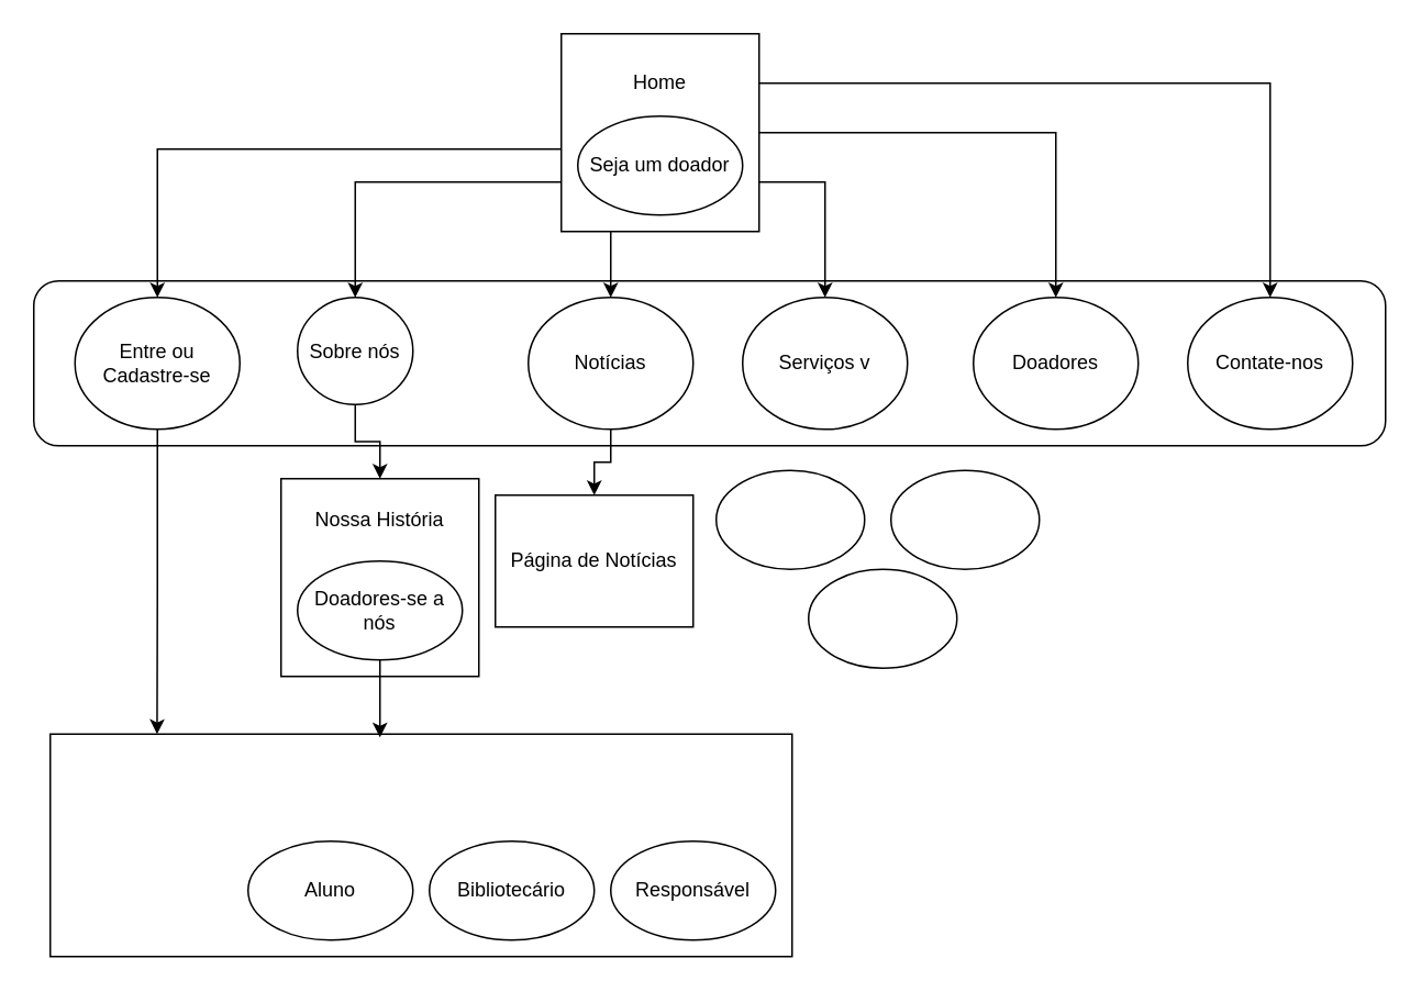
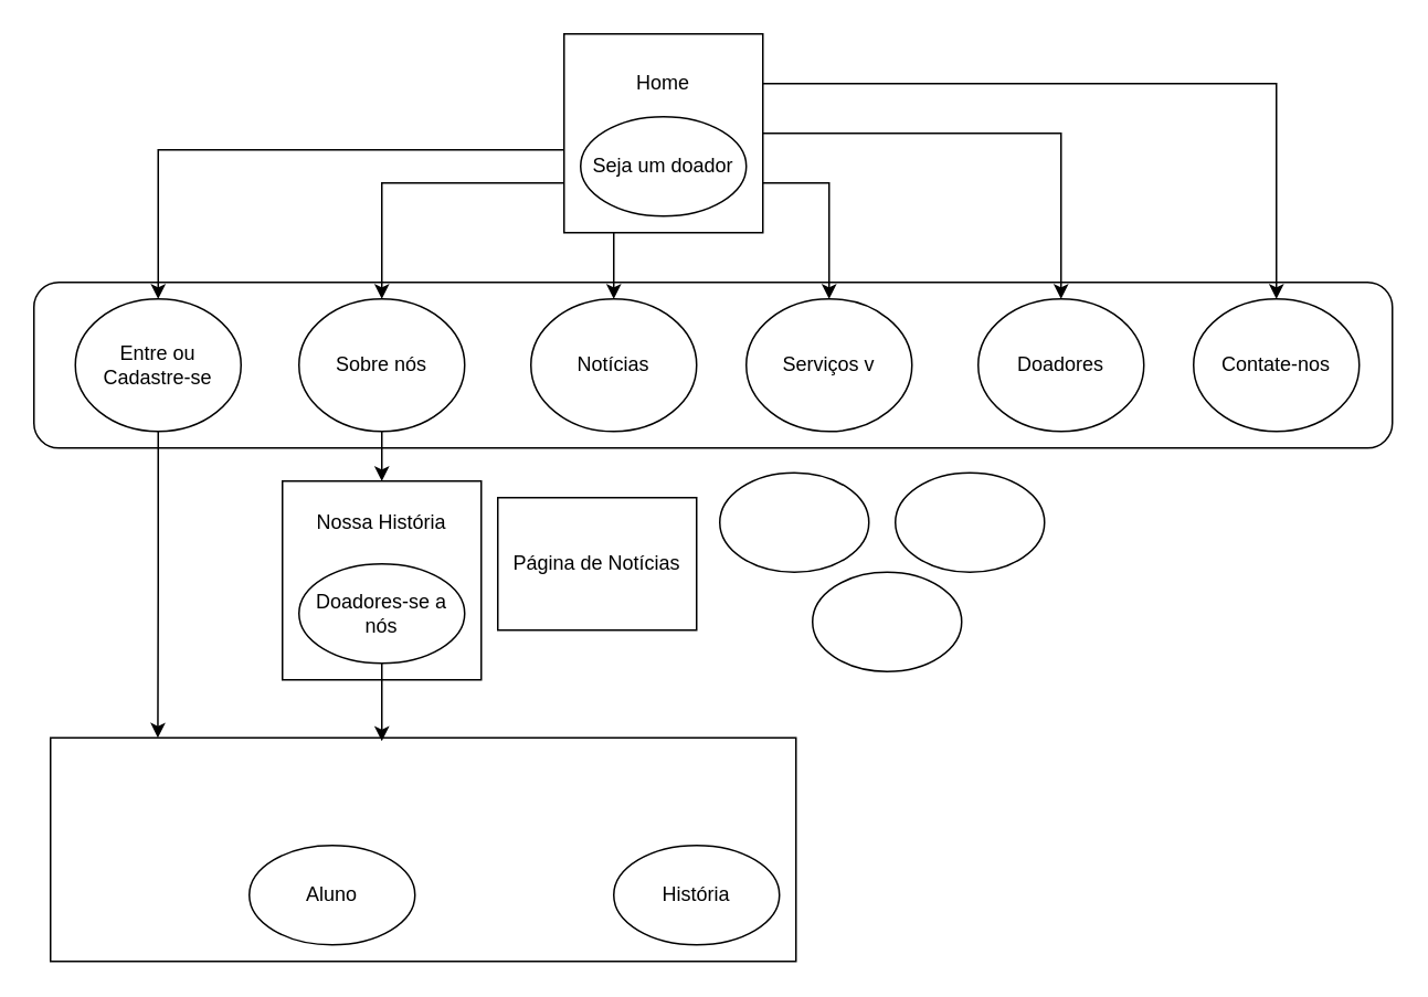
  <mxCell id="0" />
  <mxCell id="1" parent="0" />
  <mxCell id="2" value="" style="rounded=1;whiteSpace=wrap;html=1;" vertex="1" parent="1"><mxGeometry y="170" width="820" height="100" as="geometry" x="20" /></mxCell>
  <mxCell id="3" style="edgeStyle=orthogonalEdgeStyle;rounded=0;orthogonalLoop=1;jettySize=auto;html=1;exitX=0;exitY=0.75;exitDx=0;exitDy=0;" edge="1" parent="1" source="8" target="15"><mxGeometry relative="1" as="geometry" /></mxCell>
  <mxCell id="4" style="edgeStyle=orthogonalEdgeStyle;rounded=0;orthogonalLoop=1;jettySize=auto;html=1;exitX=0.25;exitY=1;exitDx=0;exitDy=0;" edge="1" parent="1" source="8" target="13"><mxGeometry relative="1" as="geometry" /></mxCell>
  <mxCell id="5" style="edgeStyle=orthogonalEdgeStyle;rounded=0;orthogonalLoop=1;jettySize=auto;html=1;exitX=1;exitY=0.75;exitDx=0;exitDy=0;" edge="1" parent="1" source="8" target="18"><mxGeometry relative="1" as="geometry" /></mxCell>
  <mxCell id="6" style="edgeStyle=orthogonalEdgeStyle;rounded=0;orthogonalLoop=1;jettySize=auto;html=1;exitX=1;exitY=0.25;exitDx=0;exitDy=0;" edge="1" parent="1" source="8" target="20"><mxGeometry relative="1" as="geometry" /></mxCell>
  <mxCell id="7" style="edgeStyle=orthogonalEdgeStyle;rounded=0;orthogonalLoop=1;jettySize=auto;html=1;exitX=1;exitY=0.5;exitDx=0;exitDy=0;entryX=0.5;entryY=0;entryDx=0;entryDy=0;" edge="1" parent="1" source="8" target="19"><mxGeometry relative="1" as="geometry" /></mxCell>
  <mxCell id="8" value="" style="rounded=0;whiteSpace=wrap;html=1;" vertex="1" parent="1"><mxGeometry x="340" y="20" width="120" height="120" as="geometry" /></mxCell>
  <mxCell id="9" value="Home" style="text;html=1;align=center;verticalAlign=middle;whiteSpace=wrap;rounded=0;" vertex="1" parent="1"><mxGeometry x="370" y="35" width="60" height="30" as="geometry" /></mxCell>
  <mxCell id="10" value="" style="rounded=0;whiteSpace=wrap;html=1;" vertex="1" parent="1"><mxGeometry x="30" y="445" width="450" height="135" as="geometry" /></mxCell>
  <mxCell id="11" value="Entre ou Cadastre-se" style="ellipse;whiteSpace=wrap;html=1;" vertex="1" parent="1"><mxGeometry x="45" y="180" width="100" height="80" as="geometry" /></mxCell>
- <mxCell id="12" style="edgeStyle=orthogonalEdgeStyle;rounded=0;orthogonalLoop=1;jettySize=auto;html=1;exitX=0.5;exitY=1;exitDx=0;exitDy=0;entryX=0.5;entryY=0;entryDx=0;entryDy=0;" edge="1" parent="1" source="13" target="30"><mxGeometry relative="1" as="geometry" /></mxCell>
  <mxCell id="13" value="Notícias" style="ellipse;whiteSpace=wrap;html=1;" vertex="1" parent="1"><mxGeometry x="320" y="180" width="100" height="80" as="geometry" /></mxCell>
  <mxCell id="14" style="edgeStyle=orthogonalEdgeStyle;rounded=0;orthogonalLoop=1;jettySize=auto;html=1;exitX=0.5;exitY=1;exitDx=0;exitDy=0;entryX=0.5;entryY=0;entryDx=0;entryDy=0;" edge="1" parent="1" source="15" target="22"><mxGeometry relative="1" as="geometry" /></mxCell>
- <mxCell id="15" value="Sobre nós" style="ellipse;whiteSpace=wrap;html=1;" vertex="1" parent="1"><mxGeometry x="180" y="180" width="70" height="65" as="geometry" /></mxCell>
+ <mxCell id="15" value="Sobre nós" style="ellipse;whiteSpace=wrap;html=1;" vertex="1" parent="1"><mxGeometry x="180" y="180" width="100" height="80" as="geometry" /></mxCell>
  <mxCell id="16" style="edgeStyle=orthogonalEdgeStyle;rounded=0;orthogonalLoop=1;jettySize=auto;html=1;exitX=0.5;exitY=1;exitDx=0;exitDy=0;" edge="1" parent="1" source="9" target="9"><mxGeometry relative="1" as="geometry" /></mxCell>
  <mxCell id="17" value="Seja um doador" style="ellipse;whiteSpace=wrap;html=1;" vertex="1" parent="1"><mxGeometry x="350" y="70" width="100" height="60" as="geometry" /></mxCell>
  <mxCell id="18" value="Serviços v" style="ellipse;whiteSpace=wrap;html=1;" vertex="1" parent="1"><mxGeometry x="450" y="180" width="100" height="80" as="geometry" /></mxCell>
  <mxCell id="19" value="Doadores" style="ellipse;whiteSpace=wrap;html=1;" vertex="1" parent="1"><mxGeometry x="590" y="180" width="100" height="80" as="geometry" /></mxCell>
  <mxCell id="20" value="Contate-nos" style="ellipse;whiteSpace=wrap;html=1;" vertex="1" parent="1"><mxGeometry x="720" y="180" width="100" height="80" as="geometry" /></mxCell>
  <mxCell id="21" value="" style="endArrow=classic;html=1;rounded=0;entryX=0.5;entryY=0;entryDx=0;entryDy=0;" edge="1" parent="1" target="11"><mxGeometry width="50" height="50" relative="1" as="geometry"><mxPoint x="340" y="90" as="sourcePoint" /><mxPoint x="480" y="150" as="targetPoint" /><Array as="points"><mxPoint x="330" y="90" /><mxPoint x="300" y="90" /><mxPoint x="95" y="90" /></Array></mxGeometry></mxCell>
  <mxCell id="22" value="" style="rounded=0;whiteSpace=wrap;html=1;" vertex="1" parent="1"><mxGeometry x="170" y="290" width="120" height="120" as="geometry" /></mxCell>
  <mxCell id="23" value="Doadores-se a nós" style="ellipse;whiteSpace=wrap;html=1;" vertex="1" parent="1"><mxGeometry x="180" y="340" width="100" height="60" as="geometry" /></mxCell>
  <mxCell id="24" value="Nossa História" style="text;html=1;align=center;verticalAlign=middle;whiteSpace=wrap;rounded=0;" vertex="1" parent="1"><mxGeometry x="185" y="300" width="90" height="30" as="geometry" /></mxCell>
  <mxCell id="25" value="Aluno" style="ellipse;whiteSpace=wrap;html=1;" vertex="1" parent="1"><mxGeometry x="150" y="510" width="100" height="60" as="geometry" /></mxCell>
- <mxCell id="26" value="Bibliotecário" style="ellipse;whiteSpace=wrap;html=1;" vertex="1" parent="1"><mxGeometry x="260" y="510" width="100" height="60" as="geometry" /></mxCell>
- <mxCell id="27" value="Responsável" style="ellipse;whiteSpace=wrap;html=1;" vertex="1" parent="1"><mxGeometry x="370" y="510" width="100" height="60" as="geometry" /></mxCell>
+ <mxCell id="27" value="História" style="ellipse;whiteSpace=wrap;html=1;" vertex="1" parent="1"><mxGeometry x="370" y="510" width="100" height="60" as="geometry" /></mxCell>
  <mxCell id="28" style="edgeStyle=orthogonalEdgeStyle;rounded=0;orthogonalLoop=1;jettySize=auto;html=1;exitX=0.5;exitY=1;exitDx=0;exitDy=0;entryX=0.144;entryY=0;entryDx=0;entryDy=0;entryPerimeter=0;" edge="1" parent="1" source="11" target="10"><mxGeometry relative="1" as="geometry" /></mxCell>
  <mxCell id="29" style="edgeStyle=orthogonalEdgeStyle;rounded=0;orthogonalLoop=1;jettySize=auto;html=1;exitX=0.5;exitY=1;exitDx=0;exitDy=0;entryX=0.375;entryY=-0.1;entryDx=0;entryDy=0;entryPerimeter=0;" edge="1" parent="1" source="23"><mxGeometry relative="1" as="geometry"><mxPoint x="230" y="447" as="targetPoint" /></mxGeometry></mxCell>
  <mxCell id="30" value="Página de Notícias" style="rounded=0;whiteSpace=wrap;html=1;" vertex="1" parent="1"><mxGeometry x="300" y="300" width="120" height="80" as="geometry" /></mxCell>
  <mxCell id="31" value="" style="ellipse;whiteSpace=wrap;html=1;" vertex="1" parent="1"><mxGeometry x="434" y="285" width="90" height="60" as="geometry" /></mxCell>
  <mxCell id="32" value="" style="ellipse;whiteSpace=wrap;html=1;" vertex="1" parent="1"><mxGeometry x="540" y="285" width="90" height="60" as="geometry" /></mxCell>
  <mxCell id="33" value="" style="ellipse;whiteSpace=wrap;html=1;" vertex="1" parent="1"><mxGeometry x="490" y="345" width="90" height="60" as="geometry" /></mxCell>
